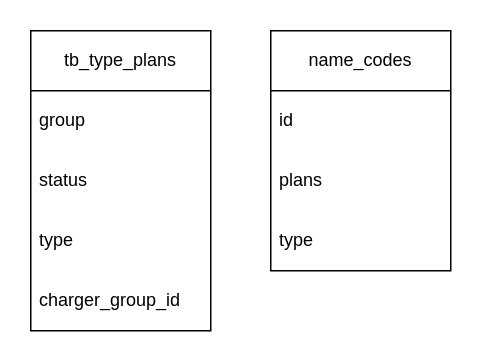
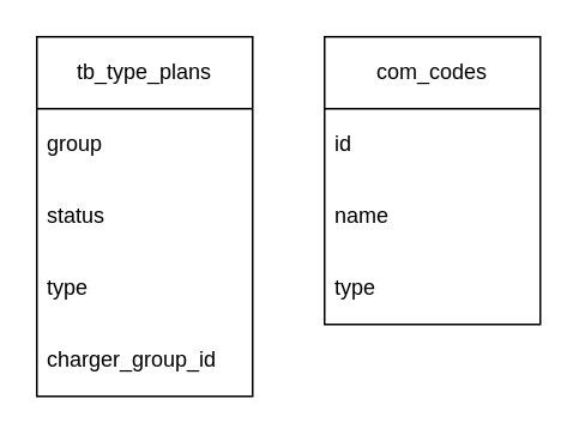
  <mxCell id="0" />
  <mxCell id="1" parent="0" />
  <mxCell id="2" value="tb_type_plans" style="swimlane;fontStyle=0;childLayout=stackLayout;horizontal=1;startSize=40;horizontalStack=0;resizeParent=1;resizeParentMax=0;resizeLast=0;collapsible=1;marginBottom=0;whiteSpace=wrap;html=1;" vertex="1" parent="1"><mxGeometry x="20" y="20" width="120" height="200" as="geometry"><mxRectangle x="200" y="440" width="140" height="40" as="alternateBounds" /></mxGeometry></mxCell>
  <mxCell id="3" value="group" style="text;strokeColor=none;fillColor=none;align=left;verticalAlign=middle;spacingLeft=4;spacingRight=4;overflow=hidden;points=[[0,0.5],[1,0.5]];portConstraint=eastwest;rotatable=0;whiteSpace=wrap;html=1;" vertex="1" parent="2"><mxGeometry y="40" width="120" height="40" as="geometry" /></mxCell>
  <mxCell id="4" value="status" style="text;strokeColor=none;fillColor=none;align=left;verticalAlign=middle;spacingLeft=4;spacingRight=4;overflow=hidden;points=[[0,0.5],[1,0.5]];portConstraint=eastwest;rotatable=0;whiteSpace=wrap;html=1;" vertex="1" parent="2"><mxGeometry y="80" width="120" height="40" as="geometry" /></mxCell>
  <mxCell id="5" value="type" style="text;strokeColor=none;fillColor=none;align=left;verticalAlign=middle;spacingLeft=4;spacingRight=4;overflow=hidden;points=[[0,0.5],[1,0.5]];portConstraint=eastwest;rotatable=0;whiteSpace=wrap;html=1;" vertex="1" parent="2"><mxGeometry y="120" width="120" height="40" as="geometry" /></mxCell>
  <mxCell id="6" value="charger_group_id" style="text;strokeColor=none;fillColor=none;align=left;verticalAlign=middle;spacingLeft=4;spacingRight=4;overflow=hidden;points=[[0,0.5],[1,0.5]];portConstraint=eastwest;rotatable=0;whiteSpace=wrap;html=1;" vertex="1" parent="2"><mxGeometry y="160" width="120" height="40" as="geometry" /></mxCell>
- <mxCell id="7" value="name_codes" style="swimlane;fontStyle=0;childLayout=stackLayout;horizontal=1;startSize=40;horizontalStack=0;resizeParent=1;resizeParentMax=0;resizeLast=0;collapsible=1;marginBottom=0;whiteSpace=wrap;html=1;" vertex="1" parent="1"><mxGeometry x="180" y="20" width="120" height="160" as="geometry"><mxRectangle x="200" y="440" width="140" height="40" as="alternateBounds" /></mxGeometry></mxCell>
+ <mxCell id="7" value="com_codes" style="swimlane;fontStyle=0;childLayout=stackLayout;horizontal=1;startSize=40;horizontalStack=0;resizeParent=1;resizeParentMax=0;resizeLast=0;collapsible=1;marginBottom=0;whiteSpace=wrap;html=1;" vertex="1" parent="1"><mxGeometry x="180" y="20" width="120" height="160" as="geometry"><mxRectangle x="200" y="440" width="140" height="40" as="alternateBounds" /></mxGeometry></mxCell>
  <mxCell id="8" value="id" style="text;strokeColor=none;fillColor=none;align=left;verticalAlign=middle;spacingLeft=4;spacingRight=4;overflow=hidden;points=[[0,0.5],[1,0.5]];portConstraint=eastwest;rotatable=0;whiteSpace=wrap;html=1;" vertex="1" parent="7"><mxGeometry y="40" width="120" height="40" as="geometry" /></mxCell>
- <mxCell id="9" value="plans" style="text;strokeColor=none;fillColor=none;align=left;verticalAlign=middle;spacingLeft=4;spacingRight=4;overflow=hidden;points=[[0,0.5],[1,0.5]];portConstraint=eastwest;rotatable=0;whiteSpace=wrap;html=1;" vertex="1" parent="7"><mxGeometry y="80" width="120" height="40" as="geometry" /></mxCell>
+ <mxCell id="9" value="name" style="text;strokeColor=none;fillColor=none;align=left;verticalAlign=middle;spacingLeft=4;spacingRight=4;overflow=hidden;points=[[0,0.5],[1,0.5]];portConstraint=eastwest;rotatable=0;whiteSpace=wrap;html=1;" vertex="1" parent="7"><mxGeometry y="80" width="120" height="40" as="geometry" /></mxCell>
  <mxCell id="10" value="type" style="text;strokeColor=none;fillColor=none;align=left;verticalAlign=middle;spacingLeft=4;spacingRight=4;overflow=hidden;points=[[0,0.5],[1,0.5]];portConstraint=eastwest;rotatable=0;whiteSpace=wrap;html=1;" vertex="1" parent="7"><mxGeometry y="120" width="120" height="40" as="geometry" /></mxCell>
